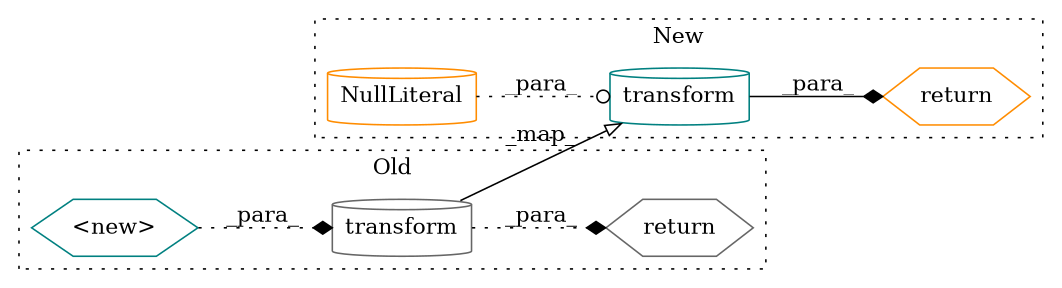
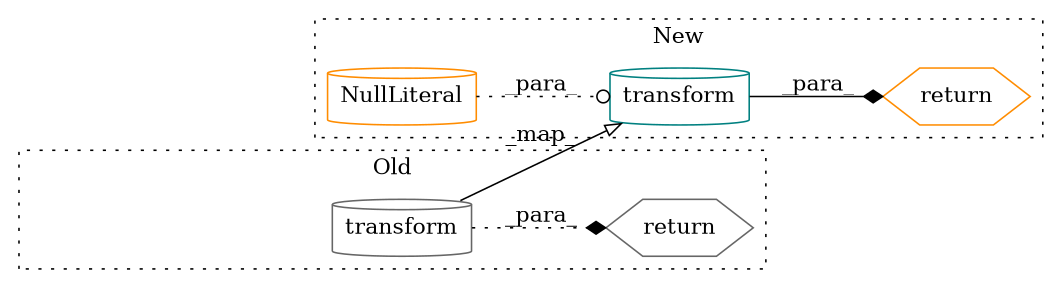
  digraph {
    rankdir=LR
    node [a=32 l="23,1" shape=cylinder color=teal]
    edge [style=dotted arrowhead=diamond]
    n1 [label=transform s="111791,111983"]
    n2 [a=41 l=7 label=return s=111784 shape=hexagon color=darkorange]
    n3 [a=33 l=117 label=NullLiteral s=111836 color=darkorange]
    n4 [label=transform s="112151,112459" color=gray40]
    n5 [a=41 l=7 label=return s=112144 shape=hexagon color=gray40]
-   n6 [a=14 l=44 label="<new>" s=112196 shape=hexagon]
    subgraph cluster_1 {
      label=New
      style=dotted
      n1
      n2
      n3
    }
    subgraph cluster_2 {
      label=Old
      style=dotted
      n4
      n5
-     n6
    }
    n1 -> n2 [label=_para_ style=solid]
    n3 -> n1 [label=_para_ arrowhead=odot]
    n4 -> n1 [label=_map_ style=solid arrowhead=onormal]
    n4 -> n5 [label=_para_]
-   n6 -> n4 [label=_para_]
  }
